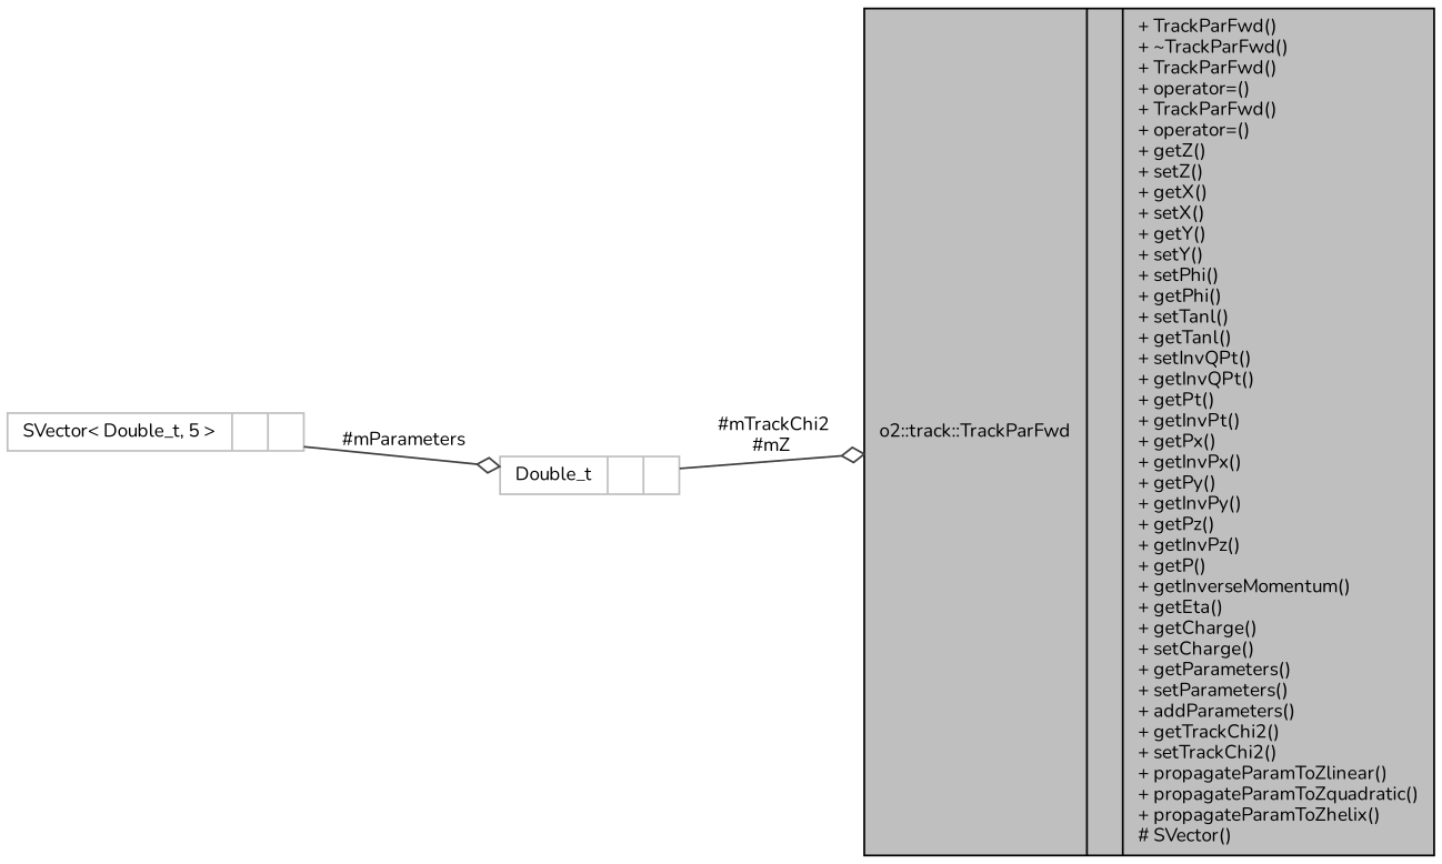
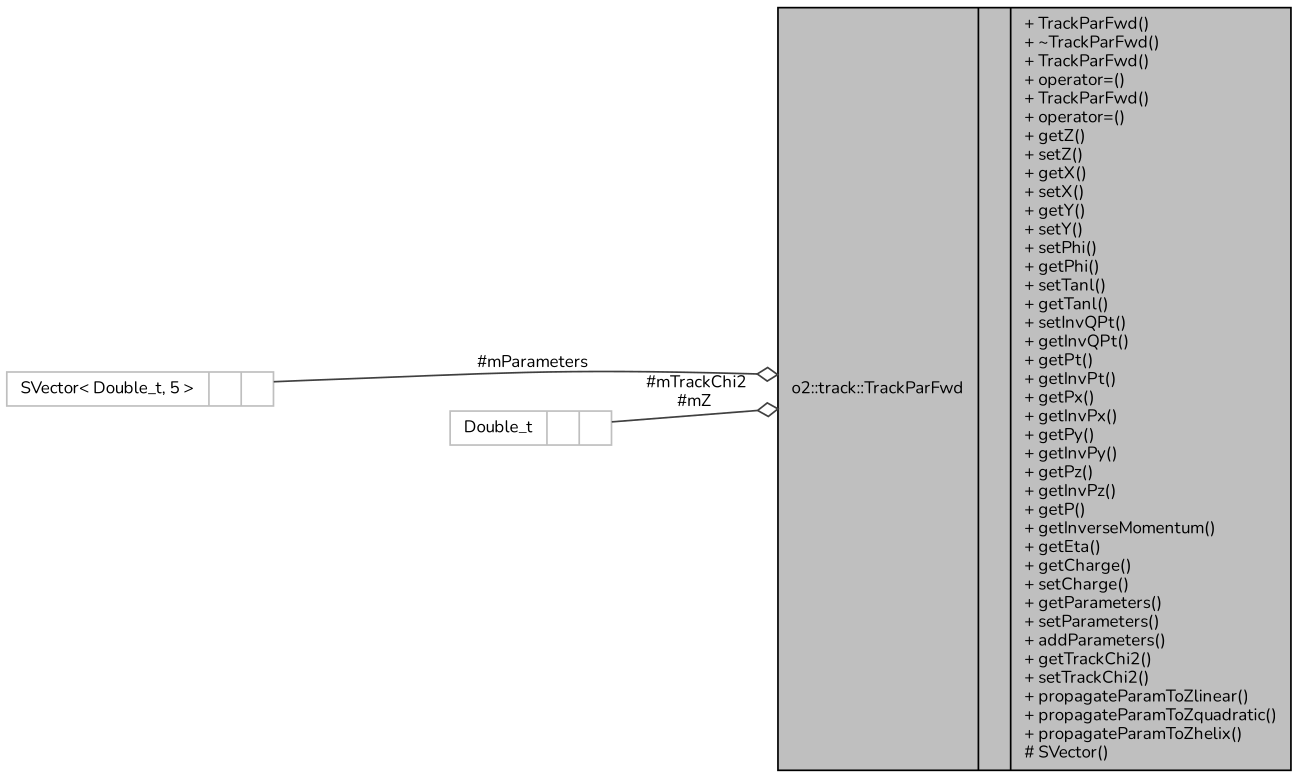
  digraph {
    fontname=Nunito
    rankdir=LR
    node [color=grey75 fontname=Nunito fontsize=10 shape=record]
    edge [arrowhead=odiamond color=grey25 fontname=Nunito fontsize=10 labelfontname=Helvetica labelfontsize=10 style=solid]
    n1 [color=black fillcolor=grey75 fontcolor=black height=0.2 label="{o2::track::TrackParFwd\n||+ TrackParFwd()\l+ ~TrackParFwd()\l+ TrackParFwd()\l+ operator=()\l+ TrackParFwd()\l+ operator=()\l+ getZ()\l+ setZ()\l+ getX()\l+ setX()\l+ getY()\l+ setY()\l+ setPhi()\l+ getPhi()\l+ setTanl()\l+ getTanl()\l+ setInvQPt()\l+ getInvQPt()\l+ getPt()\l+ getInvPt()\l+ getPx()\l+ getInvPx()\l+ getPy()\l+ getInvPy()\l+ getPz()\l+ getInvPz()\l+ getP()\l+ getInverseMomentum()\l+ getEta()\l+ getCharge()\l+ setCharge()\l+ getParameters()\l+ setParameters()\l+ addParameters()\l+ getTrackChi2()\l+ setTrackChi2()\l+ propagateParamToZlinear()\l+ propagateParamToZquadratic()\l+ propagateParamToZhelix()\l# SVector()\l}" style=filled width=0.4]
    n2 [height=0.2 label="{Double_t\n||}" width=0.4]
    n3 [height=0.2 label="{SVector\< Double_t, 5 \>\n||}" width=0.4]
    n2 -> n1 [label=" #mTrackChi2\n#mZ"]
-   n3 -> n2 [label=" #mParameters"]
+   n3 -> n1 [label=" #mParameters"]
  }
